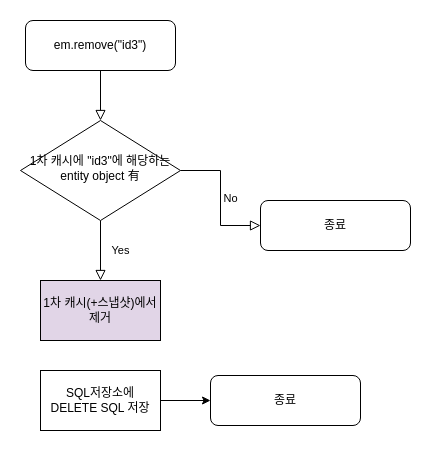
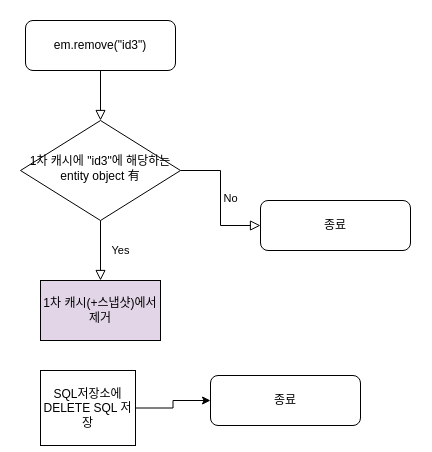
  <mxCell id="0" />
  <mxCell id="1" parent="0" />
  <mxCell id="2" value="" style="rounded=0;html=1;jettySize=auto;orthogonalLoop=1;fontSize=11;endArrow=block;endFill=0;endSize=8;strokeWidth=1;shadow=0;labelBackgroundColor=none;edgeStyle=orthogonalEdgeStyle;" parent="1" source="3" target="6" edge="1"><mxGeometry relative="1" as="geometry" /></mxCell>
  <mxCell id="3" value="em.remove(&quot;id3&quot;)" style="rounded=1;whiteSpace=wrap;html=1;fontSize=12;glass=0;strokeWidth=1;shadow=0;" parent="1" vertex="1"><mxGeometry x="25" y="20" width="150" height="50" as="geometry" /></mxCell>
  <mxCell id="4" value="Yes" style="rounded=0;html=1;jettySize=auto;orthogonalLoop=1;fontSize=11;endArrow=block;endFill=0;endSize=8;strokeWidth=1;shadow=0;labelBackgroundColor=none;edgeStyle=orthogonalEdgeStyle;" parent="1" source="6" target="7" edge="1"><mxGeometry y="20" relative="1" as="geometry"><mxPoint as="offset" /><mxPoint x="100" y="270" as="targetPoint" /></mxGeometry></mxCell>
  <mxCell id="5" value="No" style="edgeStyle=orthogonalEdgeStyle;rounded=0;html=1;jettySize=auto;orthogonalLoop=1;fontSize=11;endArrow=block;endFill=0;endSize=8;strokeWidth=1;shadow=0;labelBackgroundColor=none;" parent="1" source="6" target="10" edge="1"><mxGeometry y="10" relative="1" as="geometry"><mxPoint as="offset" /><mxPoint x="290.36" y="132.2" as="targetPoint" /></mxGeometry></mxCell>
  <mxCell id="6" value="1차 캐시에 &quot;id3&quot;에 해당하는 entity object 有" style="rhombus;whiteSpace=wrap;html=1;shadow=0;fontFamily=Helvetica;fontSize=12;align=center;strokeWidth=1;spacing=6;spacingTop=-4;" parent="1" vertex="1"><mxGeometry x="20" y="120" width="160" height="100" as="geometry" /></mxCell>
  <mxCell id="7" value="1차 캐시(+스냅샷)에서 제거" style="rounded=0;whiteSpace=wrap;html=1;fillColor=#e1d5e7;" parent="1" vertex="1"><mxGeometry x="40" y="280" width="120" height="60" as="geometry" /></mxCell>
  <mxCell id="8" value="" style="edgeStyle=orthogonalEdgeStyle;rounded=0;orthogonalLoop=1;jettySize=auto;html=1;" edge="1" parent="1" source="9" target="11"><mxGeometry relative="1" as="geometry" /></mxCell>
- <mxCell id="9" value="SQL저장소에 DELETE SQL 저장" style="rounded=0;whiteSpace=wrap;html=1;" parent="1" vertex="1"><mxGeometry x="40" y="370" width="120" height="60" as="geometry" /></mxCell>
+ <mxCell id="9" value="SQL저장소에 DELETE SQL 저장" style="rounded=0;whiteSpace=wrap;html=1;" parent="1" vertex="1"><mxGeometry x="40" y="370" width="95" height="75" as="geometry" /></mxCell>
  <mxCell id="10" value="종료" style="rounded=1;whiteSpace=wrap;html=1;fontSize=12;glass=0;strokeWidth=1;shadow=0;" parent="1" vertex="1"><mxGeometry x="260" y="200" width="150" height="50" as="geometry" /></mxCell>
  <mxCell id="11" value="종료" style="rounded=1;whiteSpace=wrap;html=1;fontSize=12;glass=0;strokeWidth=1;shadow=0;" vertex="1" parent="1"><mxGeometry x="210" y="375" width="150" height="50" as="geometry" /></mxCell>
